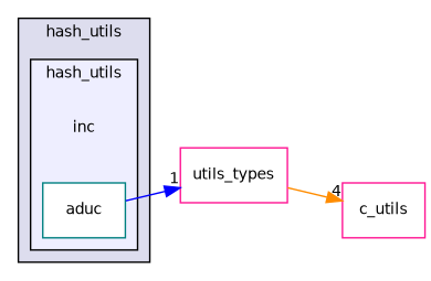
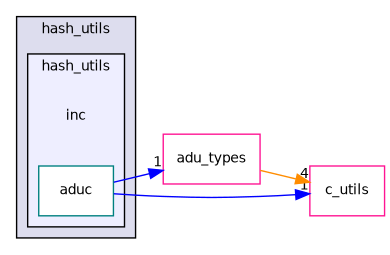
  digraph {
    compound=true
    rankdir=LR
    node [fontname=Helvetica fontsize=10 shape=box color=deeppink fillcolor=white style=filled]
    edge [headlabel=1 labeldistance=1.5 labelfontname=Helvetica labelfontsize=10 color=blue]
    n1 [label=inc shape=plaintext fillcolor="" style=""]
    n2 [color=teal label=aduc]
-   n3 [label=utils_types]
+   n3 [label=adu_types]
    n4 [label=c_utils]
    subgraph cluster_1 {
      bgcolor="#ddddee"
      fontname=Helvetica
      fontsize=10
      label=hash_utils
      pencolor=black
      subgraph cluster_2 {
        bgcolor="#eeeeff"
        fontname=Helvetica
        fontsize=10
        pencolor=black
        n1
        n2
      }
    }
    n2 -> n3
+   n2 -> n4
    n3 -> n4 [headlabel=4 color=darkorange]
  }
